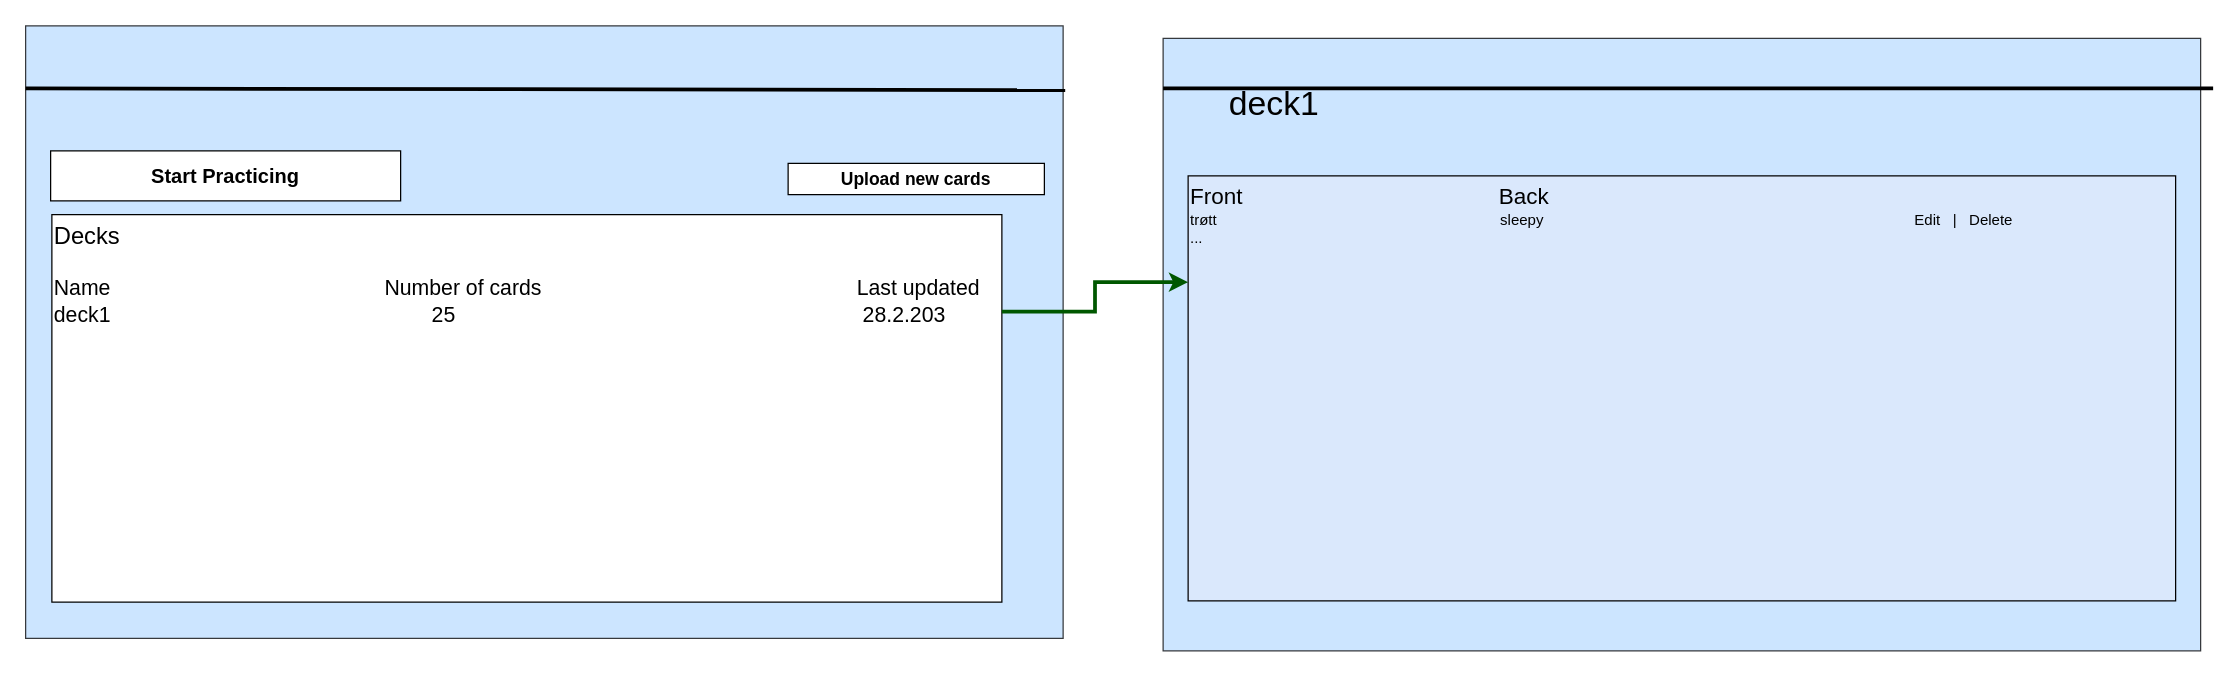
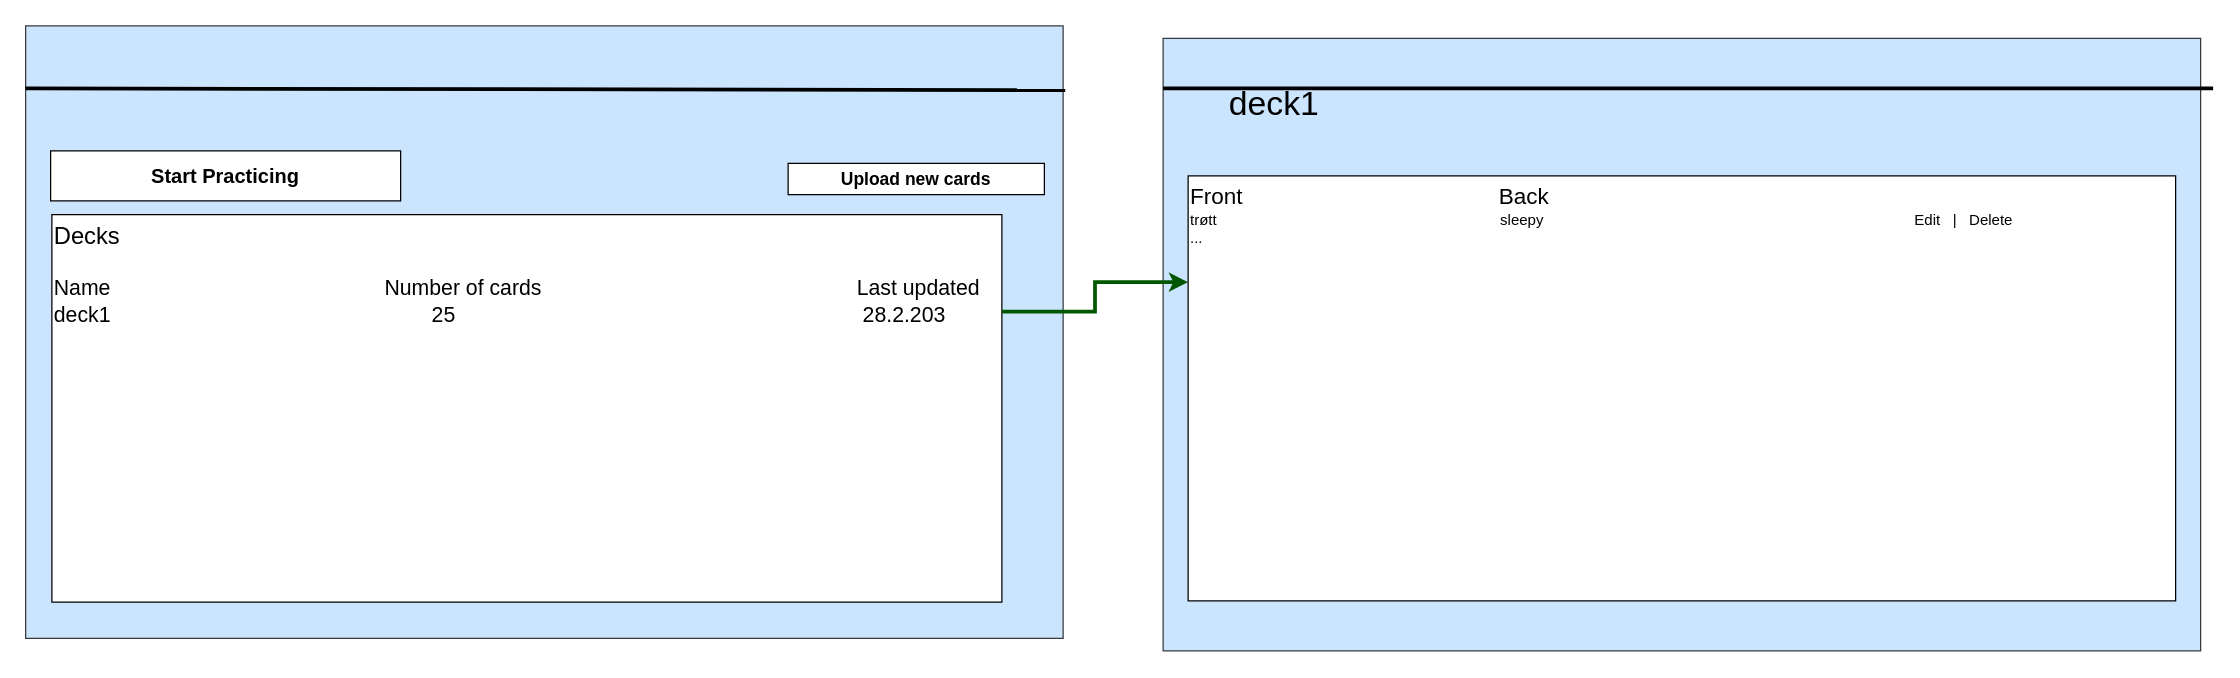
  <mxCell id="0" />
  <mxCell id="1" parent="0" />
  <mxCell id="2" value="" style="group" vertex="1" connectable="0" parent="1"><mxGeometry x="20" y="20" width="1630" height="490" as="geometry" /></mxCell>
  <mxCell id="3" value="" style="rounded=0;whiteSpace=wrap;html=1;fillColor=#cce5ff;strokeColor=#36393d;" vertex="1" parent="2"><mxGeometry width="830" height="490" as="geometry" /></mxCell>
  <mxCell id="4" value="" style="endArrow=none;html=1;rounded=0;exitX=0;exitY=0.102;exitDx=0;exitDy=0;exitPerimeter=0;entryX=1.002;entryY=0.105;entryDx=0;entryDy=0;entryPerimeter=0;strokeColor=light-dark(#000000,#000000);strokeWidth=3;" edge="1" parent="2" source="3" target="3"><mxGeometry width="50" height="50" relative="1" as="geometry"><mxPoint x="400" y="330" as="sourcePoint" /><mxPoint x="840" y="50" as="targetPoint" /></mxGeometry></mxCell>
  <mxCell id="5" value="Start Practicing" style="rounded=0;whiteSpace=wrap;html=1;fontSize=16;fontStyle=1" vertex="1" parent="2"><mxGeometry x="20" y="100" width="280" height="40" as="geometry" /></mxCell>
  <mxCell id="6" value="&lt;div&gt;Upload new cards&lt;/div&gt;" style="rounded=0;whiteSpace=wrap;html=1;fontSize=14;fontStyle=1" vertex="1" parent="2"><mxGeometry x="610" y="110" width="205" height="25" as="geometry" /></mxCell>
  <mxCell id="7" value="&lt;div align=&quot;left&quot;&gt;&lt;font style=&quot;font-size: 19px;&quot;&gt;Decks&lt;/font&gt;&lt;/div&gt;&lt;div&gt;&lt;br&gt;&lt;/div&gt;&lt;div&gt;Name&lt;span style=&quot;white-space: pre;&quot;&gt;&#09;&lt;/span&gt;&lt;span style=&quot;white-space: pre;&quot;&gt;&#09;&lt;/span&gt;&lt;span style=&quot;white-space: pre;&quot;&gt;&#09;&lt;/span&gt;&lt;span style=&quot;white-space: pre;&quot;&gt;&#09;&lt;/span&gt;&lt;span style=&quot;white-space: pre;&quot;&gt;&#09;&lt;/span&gt;&lt;span style=&quot;white-space: pre;&quot;&gt;      &#09;&lt;/span&gt;Number of cards&lt;span style=&quot;white-space: pre;&quot;&gt;&#09;&lt;/span&gt;&lt;span style=&quot;white-space: pre;&quot;&gt;&#09;&lt;/span&gt;&lt;span style=&quot;white-space: pre;&quot;&gt;&#09;&lt;/span&gt;&lt;span style=&quot;white-space: pre;&quot;&gt;&#09;&lt;/span&gt;&lt;span style=&quot;white-space: pre;&quot;&gt;&#09;&lt;/span&gt;&lt;span style=&quot;white-space: pre;&quot;&gt;&#09;&lt;/span&gt;&lt;span style=&quot;white-space: pre;&quot;&gt;&#09;&lt;/span&gt;Last updated&lt;/div&gt;&lt;div&gt;deck1&lt;span style=&quot;white-space: pre;&quot;&gt;&#09;&lt;/span&gt;&lt;span style=&quot;white-space: pre;&quot;&gt;&#09;&lt;/span&gt;&amp;nbsp;&amp;nbsp; &lt;span style=&quot;white-space: pre;&quot;&gt;&#09;&lt;/span&gt;&lt;span style=&quot;white-space: pre;&quot;&gt;&#09;&lt;/span&gt;&lt;span style=&quot;white-space: pre;&quot;&gt;&#09;&lt;/span&gt;&lt;span style=&quot;white-space: pre;&quot;&gt;&#09;&lt;/span&gt;&lt;span style=&quot;white-space: pre;&quot;&gt;&#09;&lt;/span&gt;25&lt;span style=&quot;white-space: pre;&quot;&gt;&#09;&lt;/span&gt;&lt;span style=&quot;white-space: pre;&quot;&gt;&#09;&lt;/span&gt;&amp;nbsp;&amp;nbsp;&amp;nbsp;&amp;nbsp;&amp;nbsp;&amp;nbsp;&amp;nbsp;&amp;nbsp;&amp;nbsp;&amp;nbsp;&amp;nbsp;&amp;nbsp;&amp;nbsp;&amp;nbsp;&amp;nbsp;&amp;nbsp;&amp;nbsp;&amp;nbsp;&amp;nbsp;&amp;nbsp;&amp;nbsp;&amp;nbsp;&amp;nbsp;&amp;nbsp;&amp;nbsp;&amp;nbsp;&amp;nbsp;&amp;nbsp;&amp;nbsp;&amp;nbsp;&amp;nbsp;&amp;nbsp;&amp;nbsp;&amp;nbsp;&amp;nbsp;&amp;nbsp;&amp;nbsp;&amp;nbsp;&amp;nbsp;&amp;nbsp;&amp;nbsp;&amp;nbsp;&amp;nbsp;&amp;nbsp;&amp;nbsp;&amp;nbsp;&amp;nbsp;&amp;nbsp;&amp;nbsp;&amp;nbsp;&amp;nbsp;&amp;nbsp;&amp;nbsp;&amp;nbsp;&amp;nbsp;&amp;nbsp; 28.2.203&lt;/div&gt;" style="rounded=0;whiteSpace=wrap;html=1;align=left;verticalAlign=top;fontSize=17;" vertex="1" parent="2"><mxGeometry x="21" y="151" width="760" height="310" as="geometry" /></mxCell>
  <mxCell id="8" value="" style="group" vertex="1" connectable="0" parent="1"><mxGeometry x="930" y="30" width="840" height="490" as="geometry" /></mxCell>
  <mxCell id="9" value="z" style="rounded=0;whiteSpace=wrap;html=1;fillColor=#cce5ff;strokeColor=#36393d;" vertex="1" parent="8"><mxGeometry width="830" height="490" as="geometry" /></mxCell>
  <mxCell id="10" value="" style="endArrow=none;html=1;rounded=0;strokeWidth=3;strokeColor=light-dark(#000000,#000000);" edge="1" parent="8"><mxGeometry width="50" height="50" relative="1" as="geometry"><mxPoint y="40" as="sourcePoint" /><mxPoint x="840" y="40" as="targetPoint" /></mxGeometry></mxCell>
- <mxCell id="11" value="&lt;div&gt;&lt;font style=&quot;font-size: 18px;&quot;&gt;Front&amp;nbsp;&amp;nbsp;&amp;nbsp;&amp;nbsp;&amp;nbsp;&amp;nbsp;&amp;nbsp;&amp;nbsp;&amp;nbsp;&amp;nbsp;&amp;nbsp;&amp;nbsp;&amp;nbsp;&amp;nbsp;&amp;nbsp;&amp;nbsp;&amp;nbsp;&amp;nbsp;&amp;nbsp;&amp;nbsp;&amp;nbsp;&amp;nbsp;&amp;nbsp;&amp;nbsp;&amp;nbsp;&amp;nbsp;&amp;nbsp;&amp;nbsp;&amp;nbsp;&amp;nbsp;&amp;nbsp;&amp;nbsp;&amp;nbsp;&amp;nbsp;&amp;nbsp;&amp;nbsp;&amp;nbsp;&amp;nbsp;&amp;nbsp;&amp;nbsp; Back&amp;nbsp;&amp;nbsp;&amp;nbsp;&amp;nbsp;&amp;nbsp;&amp;nbsp;&amp;nbsp;&amp;nbsp;&amp;nbsp;&amp;nbsp;&amp;nbsp;&amp;nbsp;&amp;nbsp;&amp;nbsp;&amp;nbsp;&amp;nbsp;&amp;nbsp;&amp;nbsp;&amp;nbsp;&amp;nbsp;&amp;nbsp;&amp;nbsp;&amp;nbsp;&amp;nbsp;&amp;nbsp;&amp;nbsp;&amp;nbsp;&amp;nbsp;&amp;nbsp;&amp;nbsp;&amp;nbsp;&amp;nbsp;&amp;nbsp;&amp;nbsp;&amp;nbsp;&amp;nbsp;&amp;nbsp;&amp;nbsp;&amp;nbsp;&amp;nbsp;&amp;nbsp;&amp;nbsp;&amp;nbsp;&amp;nbsp;&amp;nbsp;&amp;nbsp;&amp;nbsp;&amp;nbsp;&amp;nbsp;&amp;nbsp;&amp;nbsp;&amp;nbsp;&amp;nbsp;&amp;nbsp;&amp;nbsp;&amp;nbsp;&amp;nbsp;&amp;nbsp;&amp;nbsp;&amp;nbsp;&amp;nbsp;&amp;nbsp;&amp;nbsp;&amp;nbsp;&amp;nbsp;&amp;nbsp;&amp;nbsp;&amp;nbsp;&amp;nbsp;&amp;nbsp;&amp;nbsp;&amp;nbsp;&amp;nbsp;&amp;nbsp;&amp;nbsp;&amp;nbsp;&amp;nbsp;&amp;nbsp;&amp;nbsp; &lt;br&gt;&lt;/font&gt;&lt;/div&gt;&lt;div&gt;trøtt&amp;nbsp;&amp;nbsp;&amp;nbsp;&amp;nbsp;&amp;nbsp;&amp;nbsp;&amp;nbsp;&amp;nbsp;&amp;nbsp;&amp;nbsp;&amp;nbsp;&amp;nbsp;&amp;nbsp;&amp;nbsp;&amp;nbsp;&amp;nbsp;&amp;nbsp;&amp;nbsp;&amp;nbsp;&amp;nbsp;&amp;nbsp;&amp;nbsp;&amp;nbsp;&amp;nbsp;&amp;nbsp;&amp;nbsp;&amp;nbsp;&amp;nbsp;&amp;nbsp;&amp;nbsp;&amp;nbsp;&amp;nbsp;&amp;nbsp;&amp;nbsp;&amp;nbsp;&amp;nbsp;&amp;nbsp;&amp;nbsp;&amp;nbsp;&amp;nbsp;&amp;nbsp;&amp;nbsp;&amp;nbsp;&amp;nbsp;&amp;nbsp;&amp;nbsp;&amp;nbsp;&amp;nbsp;&amp;nbsp;&amp;nbsp;&amp;nbsp;&amp;nbsp;&amp;nbsp;&amp;nbsp;&amp;nbsp;&amp;nbsp;&amp;nbsp;&amp;nbsp;&amp;nbsp;&amp;nbsp;&amp;nbsp;&amp;nbsp;&amp;nbsp;&amp;nbsp;&amp;nbsp;&amp;nbsp;&amp;nbsp; sleepy&amp;nbsp;&amp;nbsp;&amp;nbsp;&amp;nbsp;&amp;nbsp;&amp;nbsp;&amp;nbsp;&amp;nbsp;&amp;nbsp;&amp;nbsp;&amp;nbsp;&amp;nbsp;&amp;nbsp;&amp;nbsp;&amp;nbsp;&amp;nbsp;&amp;nbsp;&amp;nbsp;&amp;nbsp;&amp;nbsp;&amp;nbsp;&amp;nbsp;&amp;nbsp;&amp;nbsp;&amp;nbsp;&amp;nbsp;&amp;nbsp;&amp;nbsp;&amp;nbsp;&amp;nbsp;&amp;nbsp;&amp;nbsp;&amp;nbsp;&amp;nbsp;&amp;nbsp;&amp;nbsp;&amp;nbsp;&amp;nbsp;&amp;nbsp;&amp;nbsp;&amp;nbsp;&amp;nbsp;&amp;nbsp;&amp;nbsp;&amp;nbsp;&amp;nbsp;&amp;nbsp;&amp;nbsp;&amp;nbsp;&amp;nbsp;&amp;nbsp;&amp;nbsp;&amp;nbsp;&amp;nbsp;&amp;nbsp;&amp;nbsp;&amp;nbsp;&amp;nbsp;&amp;nbsp;&amp;nbsp;&amp;nbsp;&amp;nbsp;&amp;nbsp;&amp;nbsp;&amp;nbsp;&amp;nbsp;&amp;nbsp;&amp;nbsp;&amp;nbsp;&amp;nbsp;&amp;nbsp;&amp;nbsp;&amp;nbsp;&amp;nbsp;&amp;nbsp;&amp;nbsp;&amp;nbsp;&amp;nbsp;&amp;nbsp;&amp;nbsp;&amp;nbsp;&amp;nbsp;&amp;nbsp;&amp;nbsp;&amp;nbsp;&amp;nbsp;&amp;nbsp;&amp;nbsp; Edit&amp;nbsp;&amp;nbsp; |&amp;nbsp;&amp;nbsp; Delete&lt;/div&gt;&lt;div&gt;...&lt;/div&gt;&lt;div&gt;&lt;br&gt;&lt;/div&gt;" style="rounded=0;whiteSpace=wrap;html=1;align=left;verticalAlign=top;fillColor=#dae8fc;" vertex="1" parent="8"><mxGeometry x="20" y="110" width="790" height="340" as="geometry" /></mxCell>
+ <mxCell id="11" value="&lt;div&gt;&lt;font style=&quot;font-size: 18px;&quot;&gt;Front&amp;nbsp;&amp;nbsp;&amp;nbsp;&amp;nbsp;&amp;nbsp;&amp;nbsp;&amp;nbsp;&amp;nbsp;&amp;nbsp;&amp;nbsp;&amp;nbsp;&amp;nbsp;&amp;nbsp;&amp;nbsp;&amp;nbsp;&amp;nbsp;&amp;nbsp;&amp;nbsp;&amp;nbsp;&amp;nbsp;&amp;nbsp;&amp;nbsp;&amp;nbsp;&amp;nbsp;&amp;nbsp;&amp;nbsp;&amp;nbsp;&amp;nbsp;&amp;nbsp;&amp;nbsp;&amp;nbsp;&amp;nbsp;&amp;nbsp;&amp;nbsp;&amp;nbsp;&amp;nbsp;&amp;nbsp;&amp;nbsp;&amp;nbsp;&amp;nbsp; Back&amp;nbsp;&amp;nbsp;&amp;nbsp;&amp;nbsp;&amp;nbsp;&amp;nbsp;&amp;nbsp;&amp;nbsp;&amp;nbsp;&amp;nbsp;&amp;nbsp;&amp;nbsp;&amp;nbsp;&amp;nbsp;&amp;nbsp;&amp;nbsp;&amp;nbsp;&amp;nbsp;&amp;nbsp;&amp;nbsp;&amp;nbsp;&amp;nbsp;&amp;nbsp;&amp;nbsp;&amp;nbsp;&amp;nbsp;&amp;nbsp;&amp;nbsp;&amp;nbsp;&amp;nbsp;&amp;nbsp;&amp;nbsp;&amp;nbsp;&amp;nbsp;&amp;nbsp;&amp;nbsp;&amp;nbsp;&amp;nbsp;&amp;nbsp;&amp;nbsp;&amp;nbsp;&amp;nbsp;&amp;nbsp;&amp;nbsp;&amp;nbsp;&amp;nbsp;&amp;nbsp;&amp;nbsp;&amp;nbsp;&amp;nbsp;&amp;nbsp;&amp;nbsp;&amp;nbsp;&amp;nbsp;&amp;nbsp;&amp;nbsp;&amp;nbsp;&amp;nbsp;&amp;nbsp;&amp;nbsp;&amp;nbsp;&amp;nbsp;&amp;nbsp;&amp;nbsp;&amp;nbsp;&amp;nbsp;&amp;nbsp;&amp;nbsp;&amp;nbsp;&amp;nbsp;&amp;nbsp;&amp;nbsp;&amp;nbsp;&amp;nbsp;&amp;nbsp;&amp;nbsp;&amp;nbsp;&amp;nbsp;&amp;nbsp; &lt;br&gt;&lt;/font&gt;&lt;/div&gt;&lt;div&gt;trøtt&amp;nbsp;&amp;nbsp;&amp;nbsp;&amp;nbsp;&amp;nbsp;&amp;nbsp;&amp;nbsp;&amp;nbsp;&amp;nbsp;&amp;nbsp;&amp;nbsp;&amp;nbsp;&amp;nbsp;&amp;nbsp;&amp;nbsp;&amp;nbsp;&amp;nbsp;&amp;nbsp;&amp;nbsp;&amp;nbsp;&amp;nbsp;&amp;nbsp;&amp;nbsp;&amp;nbsp;&amp;nbsp;&amp;nbsp;&amp;nbsp;&amp;nbsp;&amp;nbsp;&amp;nbsp;&amp;nbsp;&amp;nbsp;&amp;nbsp;&amp;nbsp;&amp;nbsp;&amp;nbsp;&amp;nbsp;&amp;nbsp;&amp;nbsp;&amp;nbsp;&amp;nbsp;&amp;nbsp;&amp;nbsp;&amp;nbsp;&amp;nbsp;&amp;nbsp;&amp;nbsp;&amp;nbsp;&amp;nbsp;&amp;nbsp;&amp;nbsp;&amp;nbsp;&amp;nbsp;&amp;nbsp;&amp;nbsp;&amp;nbsp;&amp;nbsp;&amp;nbsp;&amp;nbsp;&amp;nbsp;&amp;nbsp;&amp;nbsp;&amp;nbsp;&amp;nbsp;&amp;nbsp;&amp;nbsp;&amp;nbsp; sleepy&amp;nbsp;&amp;nbsp;&amp;nbsp;&amp;nbsp;&amp;nbsp;&amp;nbsp;&amp;nbsp;&amp;nbsp;&amp;nbsp;&amp;nbsp;&amp;nbsp;&amp;nbsp;&amp;nbsp;&amp;nbsp;&amp;nbsp;&amp;nbsp;&amp;nbsp;&amp;nbsp;&amp;nbsp;&amp;nbsp;&amp;nbsp;&amp;nbsp;&amp;nbsp;&amp;nbsp;&amp;nbsp;&amp;nbsp;&amp;nbsp;&amp;nbsp;&amp;nbsp;&amp;nbsp;&amp;nbsp;&amp;nbsp;&amp;nbsp;&amp;nbsp;&amp;nbsp;&amp;nbsp;&amp;nbsp;&amp;nbsp;&amp;nbsp;&amp;nbsp;&amp;nbsp;&amp;nbsp;&amp;nbsp;&amp;nbsp;&amp;nbsp;&amp;nbsp;&amp;nbsp;&amp;nbsp;&amp;nbsp;&amp;nbsp;&amp;nbsp;&amp;nbsp;&amp;nbsp;&amp;nbsp;&amp;nbsp;&amp;nbsp;&amp;nbsp;&amp;nbsp;&amp;nbsp;&amp;nbsp;&amp;nbsp;&amp;nbsp;&amp;nbsp;&amp;nbsp;&amp;nbsp;&amp;nbsp;&amp;nbsp;&amp;nbsp;&amp;nbsp;&amp;nbsp;&amp;nbsp;&amp;nbsp;&amp;nbsp;&amp;nbsp;&amp;nbsp;&amp;nbsp;&amp;nbsp;&amp;nbsp;&amp;nbsp;&amp;nbsp;&amp;nbsp;&amp;nbsp;&amp;nbsp;&amp;nbsp;&amp;nbsp;&amp;nbsp;&amp;nbsp;&amp;nbsp; Edit&amp;nbsp;&amp;nbsp; |&amp;nbsp;&amp;nbsp; Delete&lt;/div&gt;&lt;div&gt;...&lt;/div&gt;&lt;div&gt;&lt;br&gt;&lt;/div&gt;" style="rounded=0;whiteSpace=wrap;html=1;align=left;verticalAlign=top;" vertex="1" parent="8"><mxGeometry x="20" y="110" width="790" height="340" as="geometry" /></mxCell>
  <mxCell id="12" value="&lt;font&gt;deck1&lt;/font&gt;" style="text;html=1;align=center;verticalAlign=middle;whiteSpace=wrap;rounded=0;fontSize=27;" vertex="1" parent="8"><mxGeometry x="59" y="43" width="60" height="20" as="geometry" /></mxCell>
  <mxCell id="13" style="edgeStyle=orthogonalEdgeStyle;rounded=0;orthogonalLoop=1;jettySize=auto;html=1;exitX=1;exitY=0.25;exitDx=0;exitDy=0;entryX=0;entryY=0.25;entryDx=0;entryDy=0;fillColor=#008a00;strokeColor=#005700;strokeWidth=3;" edge="1" parent="1" source="7" target="11"><mxGeometry relative="1" as="geometry" /></mxCell>
